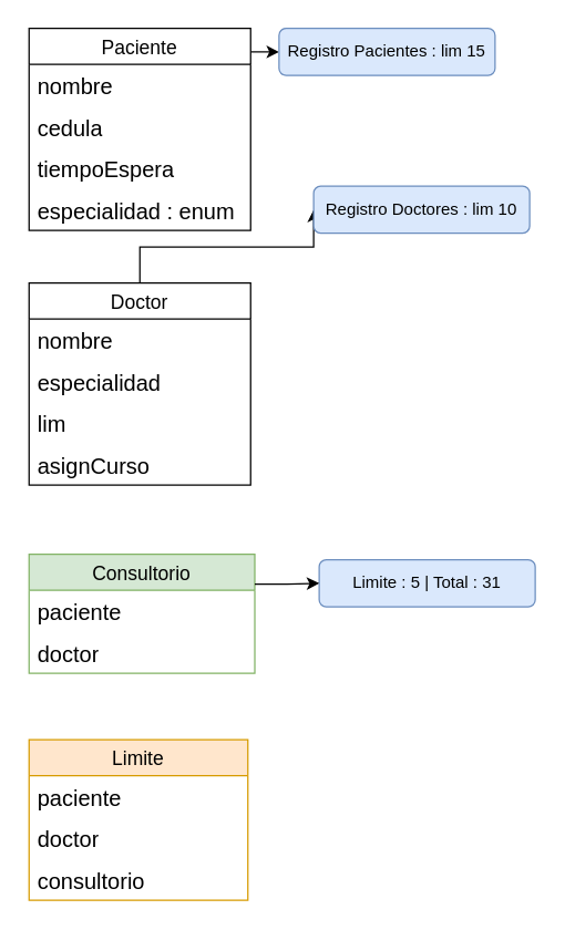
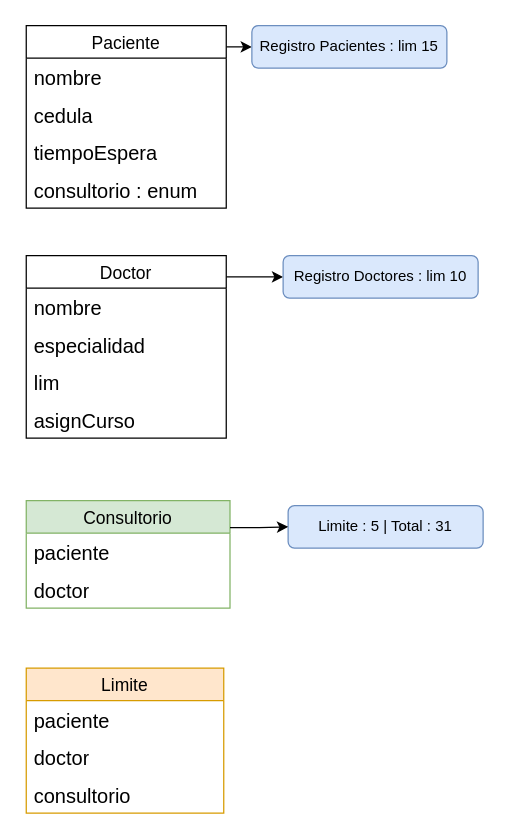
  <mxCell id="0" />
  <mxCell id="1" parent="0" />
  <mxCell id="2" style="edgeStyle=elbowEdgeStyle;rounded=0;orthogonalLoop=1;jettySize=auto;elbow=vertical;html=1;entryX=0;entryY=0.5;entryDx=0;entryDy=0;" edge="1" parent="1" source="3" target="21"><mxGeometry relative="1" as="geometry" /></mxCell>
  <mxCell id="3" value="Paciente" style="swimlane;fontStyle=0;childLayout=stackLayout;horizontal=1;startSize=26;horizontalStack=0;resizeParent=1;resizeParentMax=0;resizeLast=0;collapsible=1;marginBottom=0;align=center;fontSize=14;" vertex="1" parent="1"><mxGeometry x="20.5" y="20" width="160" height="146" as="geometry" /></mxCell>
  <mxCell id="4" value="nombre" style="text;strokeColor=none;fillColor=none;spacingLeft=4;spacingRight=4;overflow=hidden;rotatable=0;points=[[0,0.5],[1,0.5]];portConstraint=eastwest;fontSize=16;whiteSpace=wrap;html=1;" vertex="1" parent="3"><mxGeometry y="26" width="160" height="30" as="geometry" /></mxCell>
  <mxCell id="5" value="cedula" style="text;strokeColor=none;fillColor=none;spacingLeft=4;spacingRight=4;overflow=hidden;rotatable=0;points=[[0,0.5],[1,0.5]];portConstraint=eastwest;fontSize=16;whiteSpace=wrap;html=1;" vertex="1" parent="3"><mxGeometry y="56" width="160" height="30" as="geometry" /></mxCell>
  <mxCell id="6" value="tiempoEspera" style="text;strokeColor=none;fillColor=none;spacingLeft=4;spacingRight=4;overflow=hidden;rotatable=0;points=[[0,0.5],[1,0.5]];portConstraint=eastwest;fontSize=16;whiteSpace=wrap;html=1;" vertex="1" parent="3"><mxGeometry y="86" width="160" height="30" as="geometry" /></mxCell>
- <mxCell id="7" value="especialidad : enum" style="text;strokeColor=none;fillColor=none;spacingLeft=4;spacingRight=4;overflow=hidden;rotatable=0;points=[[0,0.5],[1,0.5]];portConstraint=eastwest;fontSize=16;whiteSpace=wrap;html=1;" vertex="1" parent="3"><mxGeometry y="116" width="160" height="30" as="geometry" /></mxCell>
+ <mxCell id="7" value="consultorio : enum" style="text;strokeColor=none;fillColor=none;spacingLeft=4;spacingRight=4;overflow=hidden;rotatable=0;points=[[0,0.5],[1,0.5]];portConstraint=eastwest;fontSize=16;whiteSpace=wrap;html=1;" vertex="1" parent="3"><mxGeometry y="116" width="160" height="30" as="geometry" /></mxCell>
  <mxCell id="8" style="edgeStyle=elbowEdgeStyle;rounded=0;orthogonalLoop=1;jettySize=auto;elbow=vertical;html=1;entryX=0;entryY=0.5;entryDx=0;entryDy=0;" edge="1" parent="1" source="9" target="22"><mxGeometry relative="1" as="geometry" /></mxCell>
  <mxCell id="9" value="Doctor" style="swimlane;fontStyle=0;childLayout=stackLayout;horizontal=1;startSize=26;horizontalStack=0;resizeParent=1;resizeParentMax=0;resizeLast=0;collapsible=1;marginBottom=0;align=center;fontSize=14;" vertex="1" parent="1"><mxGeometry x="20.5" y="204" width="160" height="146" as="geometry" /></mxCell>
  <mxCell id="10" value="nombre" style="text;strokeColor=none;fillColor=none;spacingLeft=4;spacingRight=4;overflow=hidden;rotatable=0;points=[[0,0.5],[1,0.5]];portConstraint=eastwest;fontSize=16;whiteSpace=wrap;html=1;" vertex="1" parent="9"><mxGeometry y="26" width="160" height="30" as="geometry" /></mxCell>
  <mxCell id="11" value="especialidad" style="text;strokeColor=none;fillColor=none;spacingLeft=4;spacingRight=4;overflow=hidden;rotatable=0;points=[[0,0.5],[1,0.5]];portConstraint=eastwest;fontSize=16;whiteSpace=wrap;html=1;" vertex="1" parent="9"><mxGeometry y="56" width="160" height="30" as="geometry" /></mxCell>
  <mxCell id="12" value="lim" style="text;strokeColor=none;fillColor=none;spacingLeft=4;spacingRight=4;overflow=hidden;rotatable=0;points=[[0,0.5],[1,0.5]];portConstraint=eastwest;fontSize=16;whiteSpace=wrap;html=1;" vertex="1" parent="9"><mxGeometry y="86" width="160" height="30" as="geometry" /></mxCell>
  <mxCell id="13" value="asignCurso" style="text;strokeColor=none;fillColor=none;spacingLeft=4;spacingRight=4;overflow=hidden;rotatable=0;points=[[0,0.5],[1,0.5]];portConstraint=eastwest;fontSize=16;whiteSpace=wrap;html=1;" vertex="1" parent="9"><mxGeometry y="116" width="160" height="30" as="geometry" /></mxCell>
  <mxCell id="14" value="Limite" style="swimlane;fontStyle=0;childLayout=stackLayout;horizontal=1;startSize=26;horizontalStack=0;resizeParent=1;resizeParentMax=0;resizeLast=0;collapsible=1;marginBottom=0;align=center;fontSize=14;fillColor=#ffe6cc;strokeColor=#d79b00;" vertex="1" parent="1"><mxGeometry x="20.5" y="534" width="158" height="116" as="geometry" /></mxCell>
  <mxCell id="15" value="paciente" style="text;strokeColor=none;fillColor=none;spacingLeft=4;spacingRight=4;overflow=hidden;rotatable=0;points=[[0,0.5],[1,0.5]];portConstraint=eastwest;fontSize=16;whiteSpace=wrap;html=1;" vertex="1" parent="14"><mxGeometry y="26" width="158" height="30" as="geometry" /></mxCell>
  <mxCell id="16" value="doctor" style="text;strokeColor=none;fillColor=none;spacingLeft=4;spacingRight=4;overflow=hidden;rotatable=0;points=[[0,0.5],[1,0.5]];portConstraint=eastwest;fontSize=16;whiteSpace=wrap;html=1;" vertex="1" parent="14"><mxGeometry y="56" width="158" height="30" as="geometry" /></mxCell>
  <mxCell id="17" value="consultorio" style="text;strokeColor=none;fillColor=none;spacingLeft=4;spacingRight=4;overflow=hidden;rotatable=0;points=[[0,0.5],[1,0.5]];portConstraint=eastwest;fontSize=16;whiteSpace=wrap;html=1;" vertex="1" parent="14"><mxGeometry y="86" width="158" height="30" as="geometry" /></mxCell>
  <mxCell id="18" value="Consultorio" style="swimlane;fontStyle=0;childLayout=stackLayout;horizontal=1;startSize=26;horizontalStack=0;resizeParent=1;resizeParentMax=0;resizeLast=0;collapsible=1;marginBottom=0;align=center;fontSize=14;fillColor=#d5e8d4;strokeColor=#82b366;" vertex="1" parent="1"><mxGeometry x="20.5" y="400" width="163" height="86" as="geometry" /></mxCell>
  <mxCell id="19" value="paciente" style="text;strokeColor=none;fillColor=none;spacingLeft=4;spacingRight=4;overflow=hidden;rotatable=0;points=[[0,0.5],[1,0.5]];portConstraint=eastwest;fontSize=16;whiteSpace=wrap;html=1;" vertex="1" parent="18"><mxGeometry y="26" width="163" height="30" as="geometry" /></mxCell>
  <mxCell id="20" value="doctor" style="text;strokeColor=none;fillColor=none;spacingLeft=4;spacingRight=4;overflow=hidden;rotatable=0;points=[[0,0.5],[1,0.5]];portConstraint=eastwest;fontSize=16;whiteSpace=wrap;html=1;" vertex="1" parent="18"><mxGeometry y="56" width="163" height="30" as="geometry" /></mxCell>
  <mxCell id="21" value="Registro Pacientes : lim 15" style="rounded=1;whiteSpace=wrap;html=1;fillColor=#dae8fc;strokeColor=#6c8ebf;" vertex="1" parent="1"><mxGeometry x="201" y="20" width="156" height="34" as="geometry" /></mxCell>
- <mxCell id="22" value="Registro Doctores : lim 10" style="rounded=1;whiteSpace=wrap;html=1;fillColor=#dae8fc;strokeColor=#6c8ebf;" vertex="1" parent="1"><mxGeometry x="226" y="134" width="156" height="34" as="geometry" /></mxCell>
+ <mxCell id="22" value="Registro Doctores : lim 10" style="rounded=1;whiteSpace=wrap;html=1;fillColor=#dae8fc;strokeColor=#6c8ebf;" vertex="1" parent="1"><mxGeometry x="226" y="204" width="156" height="34" as="geometry" /></mxCell>
  <mxCell id="23" value="Limite : 5 | Total : 31" style="rounded=1;whiteSpace=wrap;html=1;fillColor=#dae8fc;strokeColor=#6c8ebf;" vertex="1" parent="1"><mxGeometry x="230" y="404" width="156" height="34" as="geometry" /></mxCell>
  <mxCell id="24" style="edgeStyle=orthogonalEdgeStyle;rounded=0;orthogonalLoop=1;jettySize=auto;html=1;entryX=0;entryY=0.5;entryDx=0;entryDy=0;elbow=vertical;exitX=1;exitY=0.25;exitDx=0;exitDy=0;" edge="1" parent="1" source="18" target="23"><mxGeometry relative="1" as="geometry" /></mxCell>
